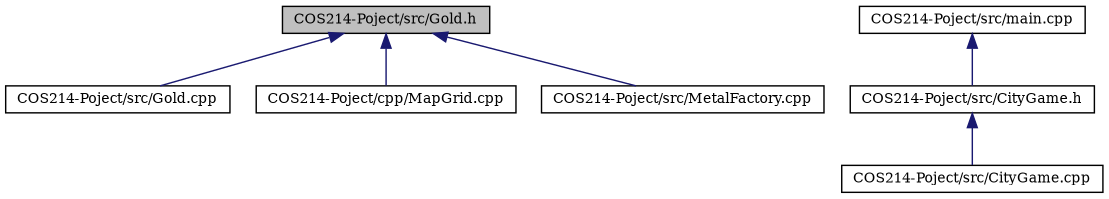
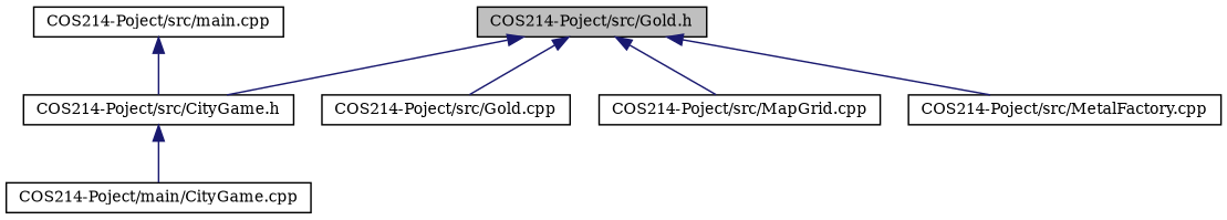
  digraph {
    fontname="DejaVu Serif"
    node [color=black fillcolor=white fontname="DejaVu Serif" fontsize=10 shape=record style=filled]
    edge [color=midnightblue dir=back fontname="DejaVu Serif" fontsize=10 labelfontname=Helvetica labelfontsize=10 style=solid]
    n1 [fillcolor=grey75 fontcolor=black height=0.2 label="COS214-Poject/src/Gold.h" width=0.4]
    n2 [height=0.2 label="COS214-Poject/src/CityGame.h" width=0.4]
    n3 [height=0.2 label="COS214-Poject/src/Gold.cpp" width=0.4]
-   n4 [height=0.2 label="COS214-Poject/cpp/MapGrid.cpp" width=0.4]
+   n4 [height=0.2 label="COS214-Poject/src/MapGrid.cpp" width=0.4]
    n5 [height=0.2 label="COS214-Poject/src/MetalFactory.cpp" width=0.4]
-   n6 [height=0.2 label="COS214-Poject/src/CityGame.cpp" width=0.4]
+   n6 [height=0.2 label="COS214-Poject/main/CityGame.cpp" width=0.4]
    n7 [height=0.2 label="COS214-Poject/src/main.cpp" width=0.4]
+   n1 -> n2
    n1 -> n3
    n1 -> n4
    n1 -> n5
    n2 -> n6
    n7 -> n2
  }
